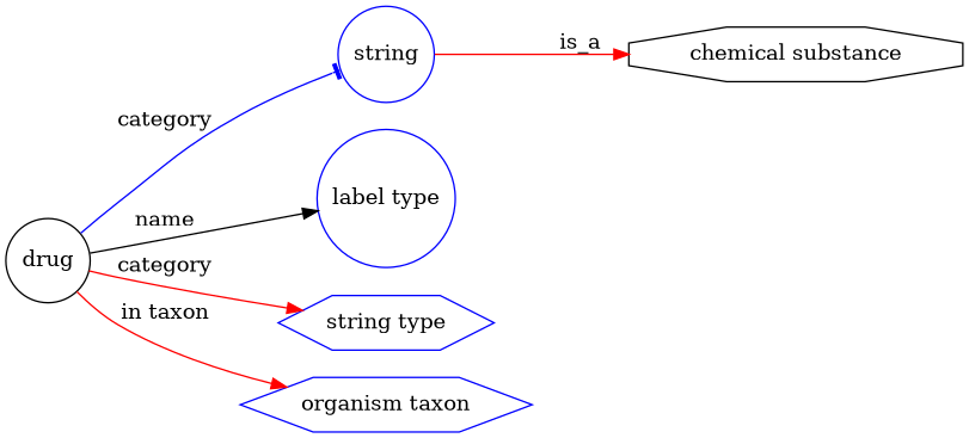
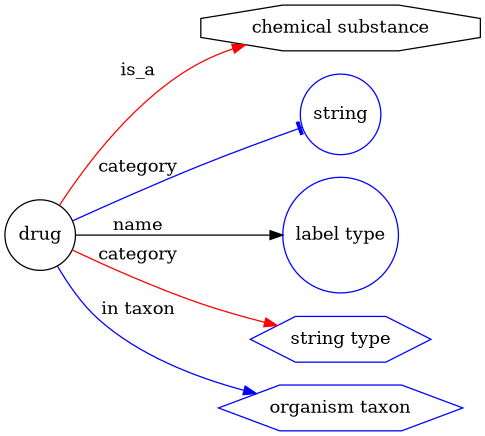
  digraph {
    rankdir=LR
    node [shape=circle color=blue]
    edge [arrowhead=normal color=red style=solid]
    n1 [height=0.5 label=drug width=0.75 color=""]
    "chemical substance" [height=0.5 shape=octagon width=2.2026 color=""]
    n3 [height=0.5 label=string width=0.84854]
    n4 [height=0.5 label="label type" width=1.2638]
    n5 [height=0.5 label="string type" shape=hexagon width=1.6249]
    n6 [height=0.5 label="organism taxon" shape=hexagon width=1.8234]
-   n3 -> "chemical substance" [label=is_a style=""]
+   n1 -> "chemical substance" [label=is_a style=""]
    n1 -> n3 [arrowhead=tee color=blue label=category]
    n1 -> n4 [color=black label=name]
    n1 -> n5 [label=category]
-   n1 -> n6 [label="in taxon"]
+   n1 -> n6 [color=blue label="in taxon"]
  }
